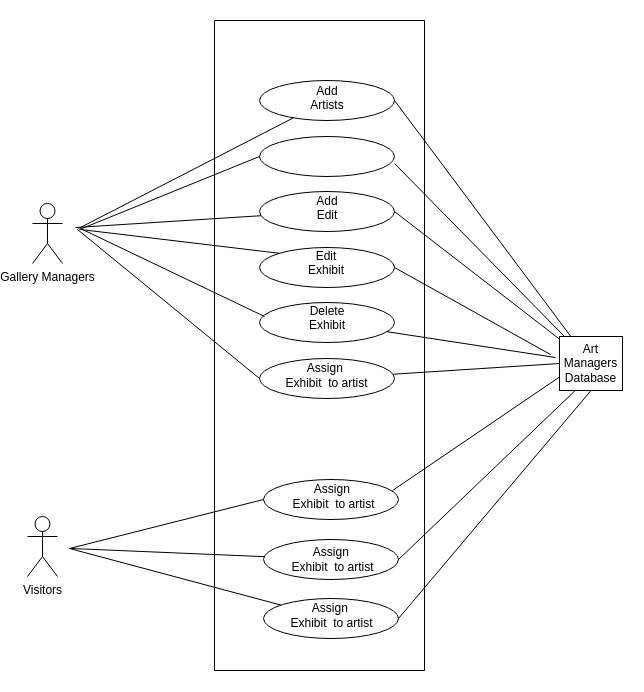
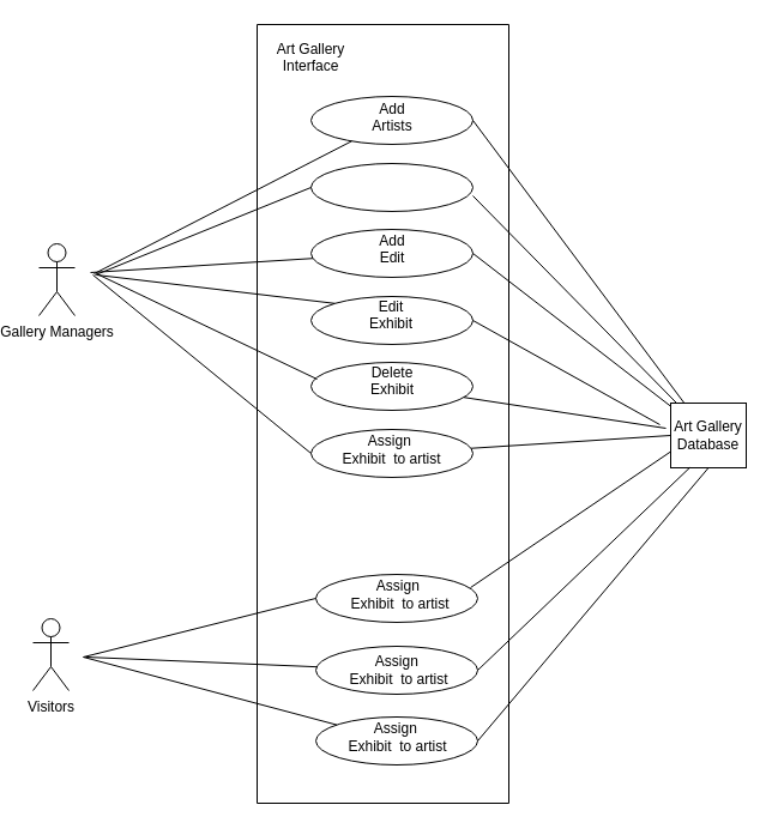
  <mxCell id="0" />
  <mxCell id="1" parent="0" />
  <mxCell id="2" value="" style="verticalLabelPosition=bottom;verticalAlign=top;html=1;shape=mxgraph.basic.rect;fillColor=#ffffff;fillColor2=none;strokeColor=#000000;strokeWidth=1;size=20;indent=5;" parent="1" vertex="1"><mxGeometry x="207" y="20" width="210" height="650" as="geometry" /></mxCell>
  <mxCell id="3" value="Gallery Managers&lt;br&gt;&lt;br&gt;" style="shape=umlActor;verticalLabelPosition=bottom;labelBackgroundColor=#ffffff;verticalAlign=top;html=1;outlineConnect=0;" parent="1" vertex="1"><mxGeometry x="25" y="203" width="30" height="60" as="geometry" /></mxCell>
  <mxCell id="4" value="Visitors&lt;br&gt;&lt;br&gt;" style="shape=umlActor;verticalLabelPosition=bottom;labelBackgroundColor=#ffffff;verticalAlign=top;html=1;outlineConnect=0;" parent="1" vertex="1"><mxGeometry x="20" y="516" width="30" height="60" as="geometry" /></mxCell>
+ <mxCell id="5" value="Art Gallery Interface&lt;br&gt;&lt;br&gt;" style="text;html=1;strokeColor=none;fillColor=none;align=center;verticalAlign=middle;whiteSpace=wrap;rounded=0;" parent="1" vertex="1"><mxGeometry x="212" y="30" width="80" height="50" as="geometry" /></mxCell>
  <mxCell id="6" value="" style="ellipse;whiteSpace=wrap;html=1;" parent="1" vertex="1"><mxGeometry x="252" y="80" width="135" height="40" as="geometry" /></mxCell>
  <mxCell id="7" value="Add&lt;br&gt;Artists&lt;br&gt;&lt;br&gt;" style="text;html=1;strokeColor=none;fillColor=none;align=center;verticalAlign=middle;whiteSpace=wrap;rounded=0;" parent="1" vertex="1"><mxGeometry x="299.5" y="95" width="40" height="20" as="geometry" /></mxCell>
  <mxCell id="8" value="" style="ellipse;whiteSpace=wrap;html=1;" parent="1" vertex="1"><mxGeometry x="252" y="136" width="135" height="40" as="geometry" /></mxCell>
  <mxCell id="9" value="" style="ellipse;whiteSpace=wrap;html=1;" parent="1" vertex="1"><mxGeometry x="252" y="191" width="135" height="40" as="geometry" /></mxCell>
  <mxCell id="10" value="Add Edit&lt;br&gt;&lt;br&gt;" style="text;html=1;strokeColor=none;fillColor=none;align=center;verticalAlign=middle;whiteSpace=wrap;rounded=0;" parent="1" vertex="1"><mxGeometry x="299.5" y="205" width="40" height="20" as="geometry" /></mxCell>
  <mxCell id="11" value="" style="ellipse;whiteSpace=wrap;html=1;" parent="1" vertex="1"><mxGeometry x="252" y="247" width="135" height="40" as="geometry" /></mxCell>
  <mxCell id="12" value="Edit Exhibit&lt;br&gt;&lt;br&gt;" style="text;html=1;strokeColor=none;fillColor=none;align=center;verticalAlign=middle;whiteSpace=wrap;rounded=0;" parent="1" vertex="1"><mxGeometry x="299" y="260" width="40" height="20" as="geometry" /></mxCell>
  <mxCell id="13" value="" style="ellipse;whiteSpace=wrap;html=1;" parent="1" vertex="1"><mxGeometry x="252" y="302" width="135" height="40" as="geometry" /></mxCell>
  <mxCell id="14" value="Delete&lt;br&gt;Exhibit&lt;br&gt;&lt;br&gt;" style="text;html=1;strokeColor=none;fillColor=none;align=center;verticalAlign=middle;whiteSpace=wrap;rounded=0;" parent="1" vertex="1"><mxGeometry x="299.5" y="315" width="40" height="20" as="geometry" /></mxCell>
  <mxCell id="15" value="" style="ellipse;whiteSpace=wrap;html=1;" parent="1" vertex="1"><mxGeometry x="252" y="358" width="135" height="40" as="geometry" /></mxCell>
  <mxCell id="16" value="Assign&amp;nbsp;&lt;br&gt;Exhibit &amp;nbsp;to&amp;nbsp;artist&lt;br&gt;" style="text;html=1;strokeColor=none;fillColor=none;align=center;verticalAlign=middle;whiteSpace=wrap;rounded=0;" parent="1" vertex="1"><mxGeometry x="277" y="354" width="85" height="42" as="geometry" /></mxCell>
  <mxCell id="17" value="" style="ellipse;whiteSpace=wrap;html=1;" parent="1" vertex="1"><mxGeometry x="256" y="479" width="135" height="40" as="geometry" /></mxCell>
  <mxCell id="18" value="Assign&amp;nbsp;&lt;br&gt;Exhibit &amp;nbsp;to&amp;nbsp;artist&lt;br&gt;" style="text;html=1;strokeColor=none;fillColor=none;align=center;verticalAlign=middle;whiteSpace=wrap;rounded=0;" parent="1" vertex="1"><mxGeometry x="284" y="475" width="85" height="42" as="geometry" /></mxCell>
  <mxCell id="19" value="" style="ellipse;whiteSpace=wrap;html=1;" parent="1" vertex="1"><mxGeometry x="256" y="539" width="135" height="40" as="geometry" /></mxCell>
  <mxCell id="20" value="Assign&amp;nbsp;&lt;br&gt;Exhibit &amp;nbsp;to&amp;nbsp;artist&lt;br&gt;" style="text;html=1;strokeColor=none;fillColor=none;align=center;verticalAlign=middle;whiteSpace=wrap;rounded=0;" parent="1" vertex="1"><mxGeometry x="283" y="538" width="85" height="42" as="geometry" /></mxCell>
  <mxCell id="21" value="" style="ellipse;whiteSpace=wrap;html=1;" parent="1" vertex="1"><mxGeometry x="256" y="598" width="135" height="40" as="geometry" /></mxCell>
  <mxCell id="22" value="Assign&amp;nbsp;&lt;br&gt;Exhibit &amp;nbsp;to&amp;nbsp;artist&lt;br&gt;" style="text;html=1;strokeColor=none;fillColor=none;align=center;verticalAlign=middle;whiteSpace=wrap;rounded=0;" parent="1" vertex="1"><mxGeometry x="282" y="594" width="85" height="42" as="geometry" /></mxCell>
- <mxCell id="23" value="Art Managers&lt;br&gt;Database&lt;br&gt;" style="text;html=1;strokeColor=#000000;fillColor=none;align=center;verticalAlign=middle;whiteSpace=wrap;rounded=0;" parent="1" vertex="1"><mxGeometry x="552" y="336" width="63" height="54" as="geometry" /></mxCell>
+ <mxCell id="23" value="Art Gallery&lt;br&gt;Database&lt;br&gt;" style="text;html=1;strokeColor=#000000;fillColor=none;align=center;verticalAlign=middle;whiteSpace=wrap;rounded=0;" parent="1" vertex="1"><mxGeometry x="552" y="336" width="63" height="54" as="geometry" /></mxCell>
  <mxCell id="24" value="" style="endArrow=none;html=1;" parent="1" target="6" edge="1"><mxGeometry width="50" height="50" relative="1" as="geometry"><mxPoint x="71" y="228" as="sourcePoint" /><mxPoint x="175" y="137" as="targetPoint" /></mxGeometry></mxCell>
  <mxCell id="25" value="" style="endArrow=none;html=1;" parent="1" target="9" edge="1"><mxGeometry width="50" height="50" relative="1" as="geometry"><mxPoint x="68" y="227" as="sourcePoint" /><mxPoint x="128" y="223" as="targetPoint" /></mxGeometry></mxCell>
  <mxCell id="26" value="" style="endArrow=none;html=1;entryX=0;entryY=0;entryDx=0;entryDy=0;" parent="1" target="11" edge="1"><mxGeometry width="50" height="50" relative="1" as="geometry"><mxPoint x="73" y="229" as="sourcePoint" /><mxPoint x="103" y="193" as="targetPoint" /></mxGeometry></mxCell>
  <mxCell id="27" value="" style="endArrow=none;html=1;entryX=0.037;entryY=0.35;entryDx=0;entryDy=0;entryPerimeter=0;" parent="1" target="13" edge="1"><mxGeometry width="50" height="50" relative="1" as="geometry"><mxPoint x="73" y="228" as="sourcePoint" /><mxPoint x="154" y="261" as="targetPoint" /></mxGeometry></mxCell>
  <mxCell id="28" value="" style="endArrow=none;html=1;entryX=0;entryY=0.5;entryDx=0;entryDy=0;" parent="1" target="15" edge="1"><mxGeometry width="50" height="50" relative="1" as="geometry"><mxPoint x="70" y="229" as="sourcePoint" /><mxPoint x="163" y="276" as="targetPoint" /></mxGeometry></mxCell>
  <mxCell id="29" value="" style="endArrow=none;html=1;entryX=0;entryY=0.5;entryDx=0;entryDy=0;" parent="1" target="8" edge="1"><mxGeometry width="50" height="50" relative="1" as="geometry"><mxPoint x="72" y="229" as="sourcePoint" /><mxPoint x="122" y="179" as="targetPoint" /></mxGeometry></mxCell>
  <mxCell id="30" value="" style="endArrow=none;html=1;entryX=0;entryY=0.5;entryDx=0;entryDy=0;" parent="1" target="17" edge="1"><mxGeometry width="50" height="50" relative="1" as="geometry"><mxPoint x="62" y="548" as="sourcePoint" /><mxPoint x="112" y="498" as="targetPoint" /></mxGeometry></mxCell>
  <mxCell id="31" value="" style="endArrow=none;html=1;" parent="1" target="19" edge="1"><mxGeometry width="50" height="50" relative="1" as="geometry"><mxPoint x="64" y="548" as="sourcePoint" /><mxPoint x="114" y="498" as="targetPoint" /></mxGeometry></mxCell>
  <mxCell id="32" value="" style="endArrow=none;html=1;" parent="1" target="21" edge="1"><mxGeometry width="50" height="50" relative="1" as="geometry"><mxPoint x="62" y="548" as="sourcePoint" /><mxPoint x="112" y="498" as="targetPoint" /></mxGeometry></mxCell>
  <mxCell id="33" value="" style="endArrow=none;html=1;fontFamily=Helvetica;fontSize=11;fontColor=#000000;align=center;strokeColor=#000000;exitX=1;exitY=0.5;exitDx=0;exitDy=0;" parent="1" source="6" target="23" edge="1"><mxGeometry width="50" height="50" relative="1" as="geometry"><mxPoint x="436" y="99" as="sourcePoint" /><mxPoint x="486" y="49" as="targetPoint" /></mxGeometry></mxCell>
  <mxCell id="34" value="" style="endArrow=none;html=1;exitX=1;exitY=0.675;exitDx=0;exitDy=0;exitPerimeter=0;" parent="1" source="8" target="23" edge="1"><mxGeometry width="50" height="50" relative="1" as="geometry"><mxPoint x="480" y="187" as="sourcePoint" /><mxPoint x="530" y="137" as="targetPoint" /></mxGeometry></mxCell>
  <mxCell id="35" value="" style="endArrow=none;html=1;exitX=1;exitY=0.5;exitDx=0;exitDy=0;" parent="1" source="9" target="23" edge="1"><mxGeometry width="50" height="50" relative="1" as="geometry"><mxPoint x="477" y="175" as="sourcePoint" /><mxPoint x="527" y="125" as="targetPoint" /></mxGeometry></mxCell>
  <mxCell id="36" value="" style="endArrow=none;html=1;exitX=1;exitY=0.5;exitDx=0;exitDy=0;" parent="1" source="11" edge="1"><mxGeometry width="50" height="50" relative="1" as="geometry"><mxPoint x="500" y="300" as="sourcePoint" /><mxPoint x="543" y="354" as="targetPoint" /></mxGeometry></mxCell>
  <mxCell id="37" value="" style="endArrow=none;html=1;entryX=-0.063;entryY=0.389;entryDx=0;entryDy=0;entryPerimeter=0;" parent="1" source="13" target="23" edge="1"><mxGeometry width="50" height="50" relative="1" as="geometry"><mxPoint x="471" y="361" as="sourcePoint" /><mxPoint x="521" y="311" as="targetPoint" /></mxGeometry></mxCell>
  <mxCell id="38" value="" style="endArrow=none;html=1;entryX=0;entryY=0.5;entryDx=0;entryDy=0;" parent="1" source="15" target="23" edge="1"><mxGeometry width="50" height="50" relative="1" as="geometry"><mxPoint x="442" y="430" as="sourcePoint" /><mxPoint x="492" y="380" as="targetPoint" /></mxGeometry></mxCell>
  <mxCell id="39" value="" style="endArrow=none;html=1;fontFamily=Helvetica;fontSize=11;fontColor=#000000;align=center;strokeColor=#000000;exitX=0.956;exitY=0.275;exitDx=0;exitDy=0;exitPerimeter=0;entryX=0;entryY=0.75;entryDx=0;entryDy=0;" parent="1" source="17" target="23" edge="1"><mxGeometry width="50" height="50" relative="1" as="geometry"><mxPoint x="446" y="463" as="sourcePoint" /><mxPoint x="496" y="413" as="targetPoint" /></mxGeometry></mxCell>
  <mxCell id="40" value="" style="endArrow=none;html=1;exitX=1;exitY=0.5;exitDx=0;exitDy=0;entryX=0.25;entryY=1;entryDx=0;entryDy=0;" parent="1" source="19" target="23" edge="1"><mxGeometry width="50" height="50" relative="1" as="geometry"><mxPoint x="479" y="523" as="sourcePoint" /><mxPoint x="529" y="473" as="targetPoint" /></mxGeometry></mxCell>
  <mxCell id="41" value="" style="endArrow=none;html=1;exitX=1;exitY=0.5;exitDx=0;exitDy=0;entryX=0.5;entryY=1;entryDx=0;entryDy=0;" parent="1" source="21" target="23" edge="1"><mxGeometry width="50" height="50" relative="1" as="geometry"><mxPoint x="512" y="607" as="sourcePoint" /><mxPoint x="562" y="557" as="targetPoint" /></mxGeometry></mxCell>
